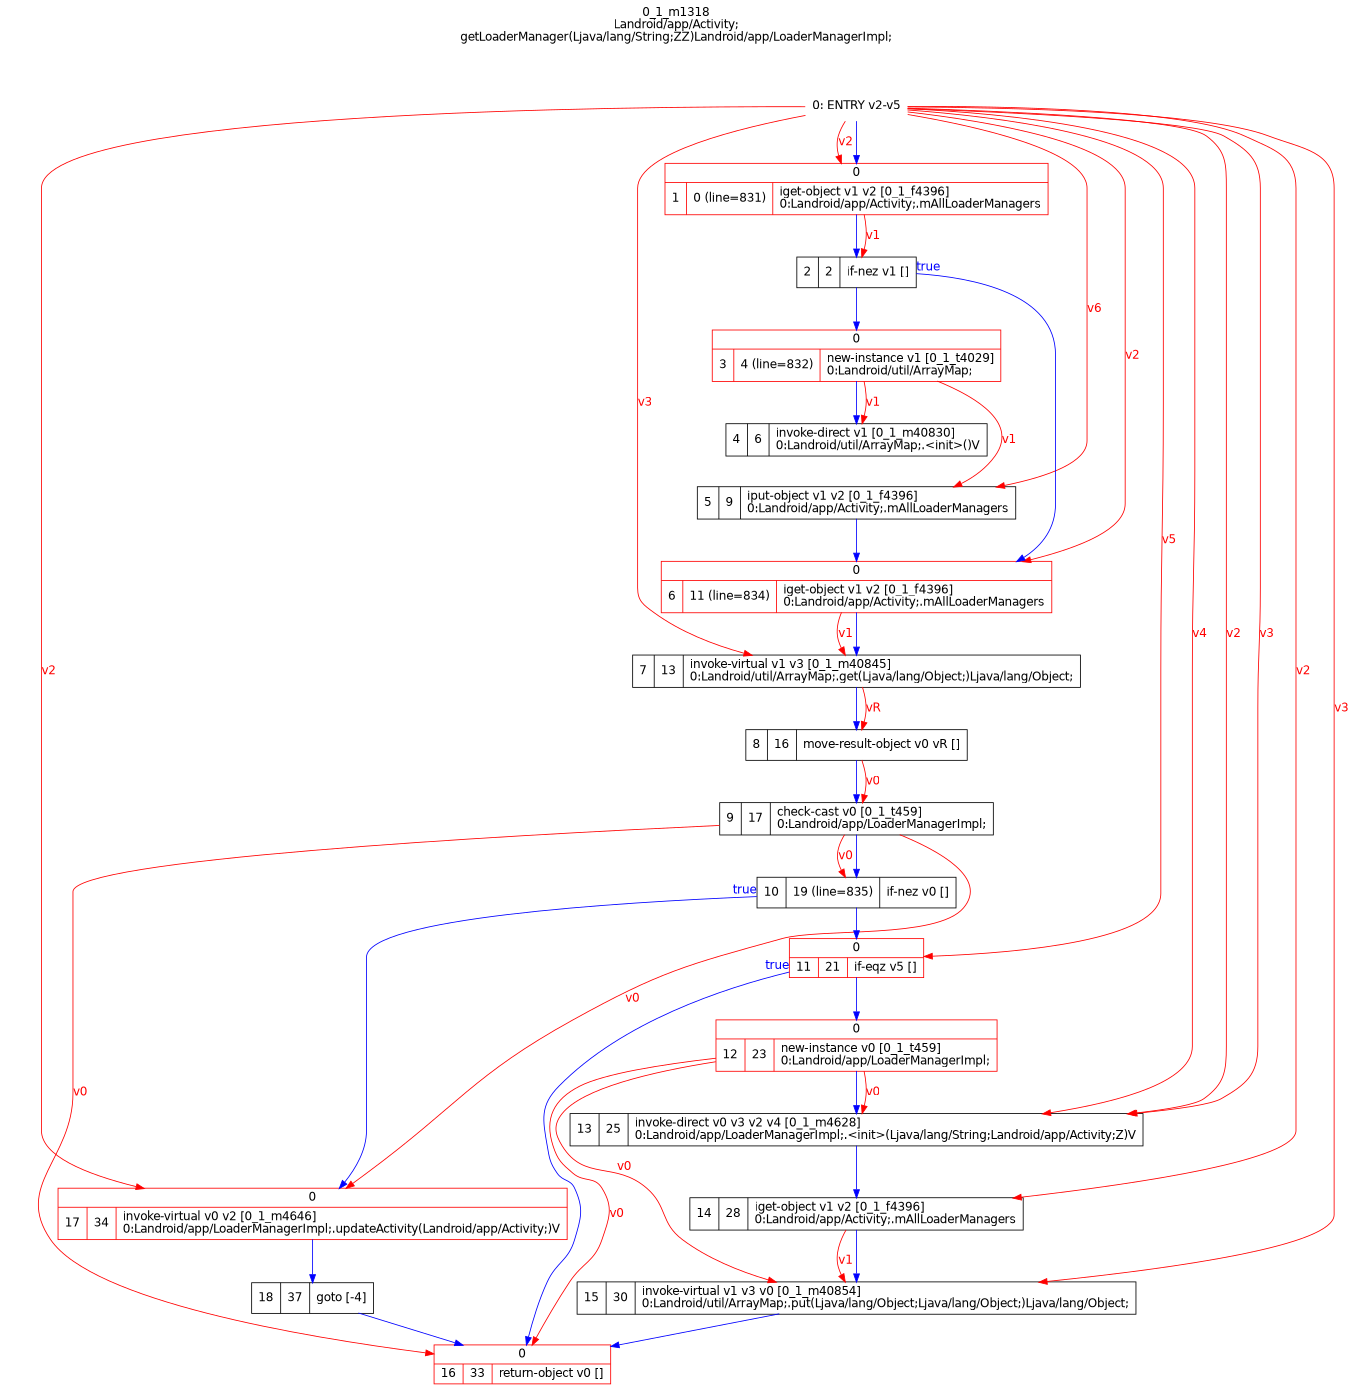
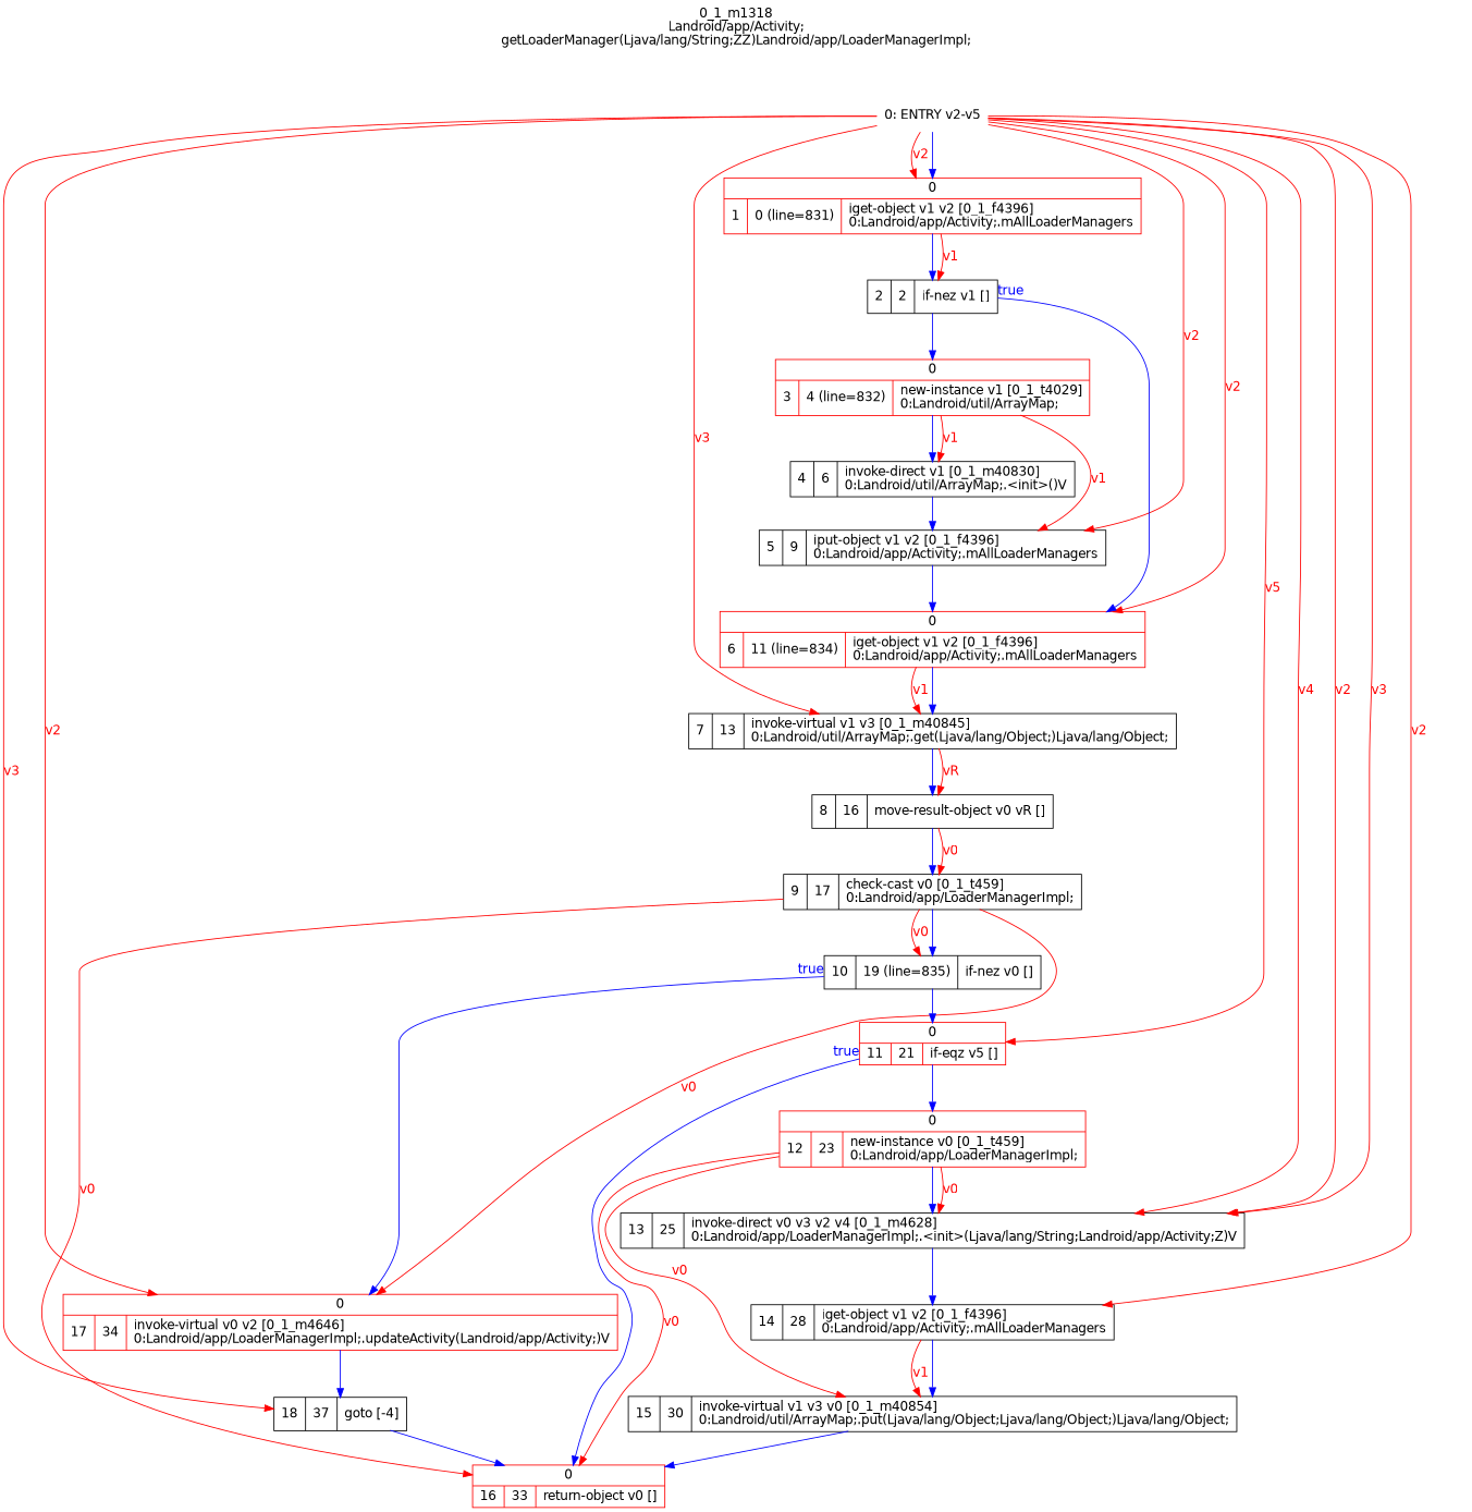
  digraph {
    fontname="DejaVu Sans"
    label="0_1_m1318\nLandroid/app/Activity;\ngetLoaderManager(Ljava/lang/String;ZZ)Landroid/app/LoaderManagerImpl;"
    labelloc=t
    rankdir=UD
    node [fontname="DejaVu Sans" shape=record]
    edge [color=red fontcolor=red fontname="DejaVu Sans"]
    n1 [label="0: ENTRY v2-v5" shape=plaintext]
    n2 [color=red label="{0|{1|0 (line=831)|iget-object v1 v2 [0_1_f4396]\l0:Landroid/app/Activity;.mAllLoaderManagers\l}}"]
    n3 [label="5|9|iput-object v1 v2 [0_1_f4396]\l0:Landroid/app/Activity;.mAllLoaderManagers\l"]
    n4 [color=red label="{0|{6|11 (line=834)|iget-object v1 v2 [0_1_f4396]\l0:Landroid/app/Activity;.mAllLoaderManagers\l}}"]
    n5 [label="7|13|invoke-virtual v1 v3 [0_1_m40845]\l0:Landroid/util/ArrayMap;.get(Ljava/lang/Object;)Ljava/lang/Object;\l"]
    n6 [color=red label="{0|{11|21|if-eqz v5 []\l}}"]
    n7 [label="13|25|invoke-direct v0 v3 v2 v4 [0_1_m4628]\l0:Landroid/app/LoaderManagerImpl;.\<init\>(Ljava/lang/String;Landroid/app/Activity;Z)V\l"]
    n8 [label="14|28|iget-object v1 v2 [0_1_f4396]\l0:Landroid/app/Activity;.mAllLoaderManagers\l"]
    n9 [label="15|30|invoke-virtual v1 v3 v0 [0_1_m40854]\l0:Landroid/util/ArrayMap;.put(Ljava/lang/Object;Ljava/lang/Object;)Ljava/lang/Object;\l"]
    n10 [color=red label="{0|{17|34|invoke-virtual v0 v2 [0_1_m4646]\l0:Landroid/app/LoaderManagerImpl;.updateActivity(Landroid/app/Activity;)V\l}}"]
    n11 [label="2|2|if-nez v1 []\l"]
    n12 [label="8|16|move-result-object v0 vR []\l"]
    n13 [color=red label="{0|{16|33|return-object v0 []\l}}"]
    n14 [color=red label="{0|{12|23|new-instance v0 [0_1_t459]\l0:Landroid/app/LoaderManagerImpl;\l}}"]
    n15 [label="18|37|goto [-4]\l"]
    n16 [color=red label="{0|{3|4 (line=832)|new-instance v1 [0_1_t4029]\l0:Landroid/util/ArrayMap;\l}}"]
    n17 [label="4|6|invoke-direct v1 [0_1_m40830]\l0:Landroid/util/ArrayMap;.\<init\>()V\l"]
    n18 [label="9|17|check-cast v0 [0_1_t459]\l0:Landroid/app/LoaderManagerImpl;\l"]
    n19 [label="10|19 (line=835)|if-nez v0 []\l"]
    n1 -> n2 [color=blue fontcolor=blue weight=100]
    n1 -> n2 [label=v2]
-   n1 -> n3 [label=v6]
+   n1 -> n3 [label=v2]
    n1 -> n4 [label=v2]
    n1 -> n5 [label=v3]
    n1 -> n6 [label=v5]
    n1 -> n7 [label=v2]
    n1 -> n7 [label=v3]
    n1 -> n7 [label=v4]
    n1 -> n8 [label=v2]
-   n1 -> n9 [label=v3]
+   n1 -> n15 [label=v3]
    n1 -> n10 [label=v2]
    n2 -> n11 [color=blue fontcolor=blue weight=100]
    n2 -> n11 [label=v1]
    n3 -> n4 [color=blue fontcolor=blue weight=100]
    n4 -> n5 [color=blue fontcolor=blue weight=100]
    n4 -> n5 [label=v1]
    n5 -> n12 [color=blue fontcolor=blue weight=100]
    n5 -> n12 [label=vR]
    n6 -> n13 [color=blue fontcolor=blue taillabel=true weight=10]
    n6 -> n14 [color=blue fontcolor=blue weight=100]
    n7 -> n8 [color=blue fontcolor=blue weight=100]
    n8 -> n9 [color=blue fontcolor=blue weight=100]
    n8 -> n9 [label=v1]
    n9 -> n13 [color=blue fontcolor=blue weight=100]
    n10 -> n15 [color=blue fontcolor=blue weight=100]
    n11 -> n4 [color=blue fontcolor=blue taillabel=true weight=10]
    n11 -> n16 [color=blue fontcolor=blue weight=100]
    n12 -> n18 [color=blue fontcolor=blue weight=100]
    n12 -> n18 [label=v0]
    n14 -> n7 [color=blue fontcolor=blue weight=100]
    n14 -> n7 [label=v0]
    n14 -> n9 [label=v0]
    n14 -> n13 [label=v0]
    n15 -> n13 [color=blue fontcolor=blue weight=100]
    n16 -> n3 [label=v1]
    n16 -> n17 [color=blue fontcolor=blue weight=100]
    n16 -> n17 [label=v1]
+   n17 -> n3 [color=blue fontcolor=blue weight=100]
    n18 -> n10 [label=v0]
    n18 -> n13 [label=v0]
    n18 -> n19 [color=blue fontcolor=blue weight=100]
    n18 -> n19 [label=v0]
    n19 -> n6 [color=blue fontcolor=blue weight=100]
    n19 -> n10 [color=blue fontcolor=blue taillabel=true weight=10]
  }
